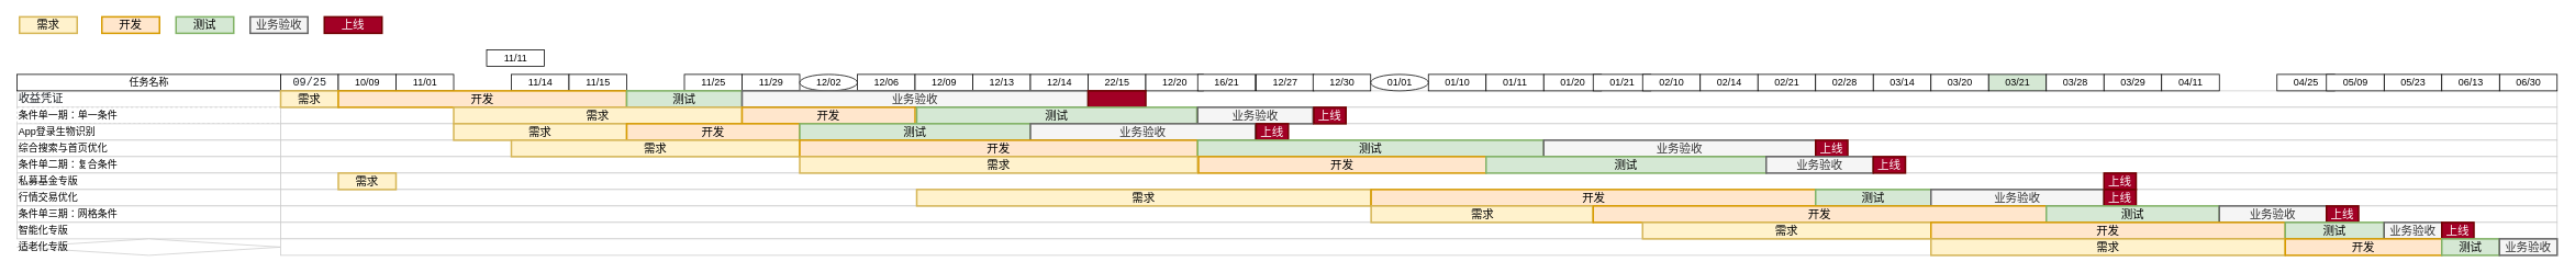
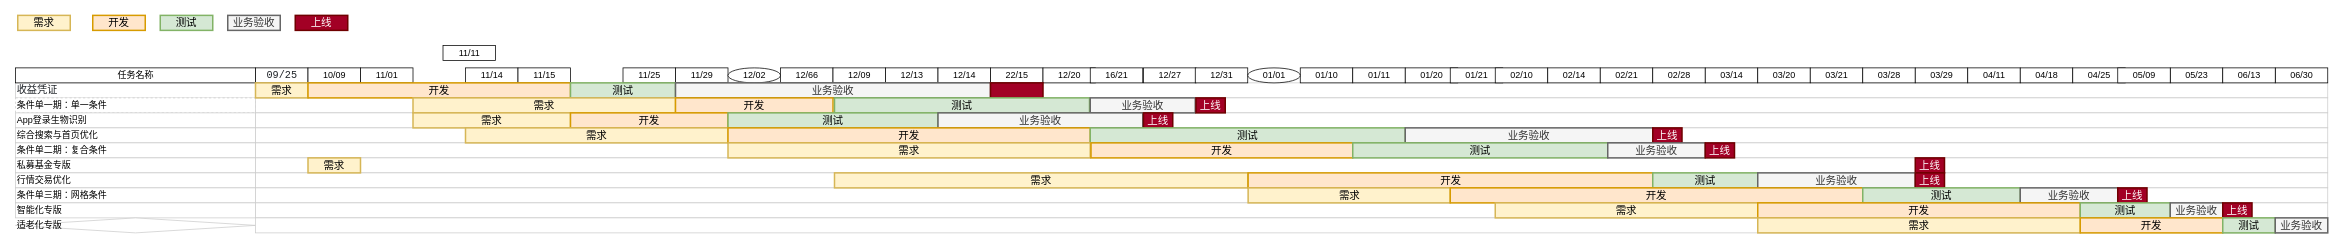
  <mxCell id="0" style=";html=1;" />
  <mxCell id="1" style=";html=1;" parent="0" />
  <mxCell id="2" value="&lt;pre style=&quot;background-color: var(--bgColor-muted); margin-top: 0px; margin-bottom: var(--base-size-16); overflow-wrap: normal; padding: var(--base-size-16); overflow: auto; line-height: 1.45; border-radius: 6px;&quot;&gt;&lt;font face=&quot;ui-monospace, SFMono-Regular, SF Mono, Menlo, Consolas, Liberation Mono, monospace&quot; color=&quot;#1f2328&quot;&gt;&lt;span style=&quot;font-size: 13.6px;&quot;&gt;收益凭证&lt;/span&gt;&lt;/font&gt;&lt;font face=&quot;var(--fontStack-monospace, ui-monospace, SFMono-Regular, SF Mono, Menlo, Consolas, Liberation Mono, monospace)&quot; color=&quot;#1f2328&quot;&gt;&lt;span style=&quot;font-size: 13.6px;&quot;&gt;&lt;br&gt;&lt;/span&gt;&lt;/font&gt;&lt;/pre&gt;" style="align=left;strokeColor=#CCCCCC;html=1;" parent="1" vertex="1"><mxGeometry x="20" y="110" width="320.0" height="20.0" as="geometry" /></mxCell>
  <mxCell id="3" value="条件单一期：单一条件" style="align=left;strokeColor=#CCCCCC;html=1;dashed=1;" parent="1" vertex="1"><mxGeometry x="20" y="130" width="320" height="20" as="geometry" /></mxCell>
  <mxCell id="4" value="App登录生物识别" style="align=left;strokeColor=#CCCCCC;html=1;" parent="1" vertex="1"><mxGeometry x="20" y="150" width="320.0" height="20" as="geometry" /></mxCell>
  <mxCell id="5" value="综合搜索与首页优化" style="align=left;strokeColor=#CCCCCC;html=1;" parent="1" vertex="1"><mxGeometry x="20" y="170" width="320.0" height="20" as="geometry" /></mxCell>
  <mxCell id="6" value="条件单二期：复合条件" style="align=left;strokeColor=#CCCCCC;html=1;" parent="1" vertex="1"><mxGeometry x="20" y="190" width="320.0" height="20" as="geometry" /></mxCell>
  <mxCell id="7" value="私募基金专版" style="align=left;strokeColor=#CCCCCC;html=1;" parent="1" vertex="1"><mxGeometry x="20" y="210" width="320.0" height="20" as="geometry" /></mxCell>
  <mxCell id="8" value="任务名称" style="strokeWidth=1;fontStyle=0;html=1;" parent="1" vertex="1"><mxGeometry x="20" y="90" width="320" height="20" as="geometry" /></mxCell>
  <mxCell id="9" value="行情交易优化" style="align=left;strokeColor=#CCCCCC;html=1;" parent="1" vertex="1"><mxGeometry x="20" y="230" width="320.0" height="20" as="geometry" /></mxCell>
  <mxCell id="10" value="条件单三期：网格条件" style="align=left;strokeColor=#CCCCCC;html=1;" parent="1" vertex="1"><mxGeometry x="20" y="250" width="320.0" height="20" as="geometry" /></mxCell>
  <mxCell id="11" value="" style="align=left;strokeColor=#CCCCCC;html=1;" parent="1" vertex="1"><mxGeometry x="340" y="110" width="2763" height="20" as="geometry" /></mxCell>
  <mxCell id="12" value="&lt;pre style=&quot;text-align: left; background-color: var(--bgColor-muted); font-family: var(--fontStack-monospace, ui-monospace, SFMono-Regular, SF Mono, Menlo, Consolas, Liberation Mono, monospace); font-size: 13.6px; margin-top: 0px; margin-bottom: var(--base-size-16); overflow-wrap: normal; padding: var(--base-size-16); overflow: auto; line-height: 1.45; color: rgb(31, 35, 40); border-radius: 6px;&quot;&gt;&lt;code style=&quot;font-family: var(--fontStack-monospace, ui-monospace, SFMono-Regular, SF Mono, Menlo, Consolas, Liberation Mono, monospace); font-size: 13.6px; padding: 0px; margin: 0px; background: transparent; border-radius: 6px; word-break: normal; border: 0px; display: inline; overflow: visible; line-height: inherit; overflow-wrap: normal;&quot;&gt;09/25&lt;/code&gt;&lt;/pre&gt;" style="strokeWidth=1;fontStyle=0;html=1;" parent="1" vertex="1"><mxGeometry x="340" y="90" width="70" height="20" as="geometry" /></mxCell>
  <mxCell id="13" value="10/09" style="strokeWidth=1;fontStyle=0;html=1;" parent="1" vertex="1"><mxGeometry x="410" y="90" width="70" height="20" as="geometry" /></mxCell>
  <mxCell id="14" value="11/01" style="strokeWidth=1;fontStyle=0;html=1;" parent="1" vertex="1"><mxGeometry x="480" y="90" width="70" height="20" as="geometry" /></mxCell>
  <mxCell id="15" value="11/11" style="strokeWidth=1;fontStyle=0;html=1;" parent="1" vertex="1"><mxGeometry x="590" y="60" width="70" height="20" as="geometry" /></mxCell>
  <mxCell id="16" value="11/14" style="strokeWidth=1;fontStyle=0;html=1;" parent="1" vertex="1"><mxGeometry x="620" y="90" width="70" height="20" as="geometry" /></mxCell>
  <mxCell id="17" value="11/15" style="strokeWidth=1;fontStyle=0;html=1;" parent="1" vertex="1"><mxGeometry x="690" y="90" width="70" height="20" as="geometry" /></mxCell>
  <mxCell id="18" value="11/25" style="strokeWidth=1;fontStyle=0;html=1;" parent="1" vertex="1"><mxGeometry x="830" y="90" width="70" height="20" as="geometry" /></mxCell>
  <mxCell id="19" value="11/29" style="strokeWidth=1;fontStyle=0;html=1;" parent="1" vertex="1"><mxGeometry x="900" y="90" width="70" height="20" as="geometry" /></mxCell>
  <mxCell id="20" value="12/02" style="ellipse;strokeWidth=1;fontStyle=0;html=1;" parent="1" vertex="1"><mxGeometry x="970" y="90" width="70" height="20" as="geometry" /></mxCell>
- <mxCell id="21" value="12/06" style="strokeWidth=1;fontStyle=0;html=1;" parent="1" vertex="1"><mxGeometry x="1040" y="90" width="70" height="20" as="geometry" /></mxCell>
+ <mxCell id="21" value="12/66" style="strokeWidth=1;fontStyle=0;html=1;" parent="1" vertex="1"><mxGeometry x="1040" y="90" width="70" height="20" as="geometry" /></mxCell>
  <mxCell id="22" value="12/09" style="strokeWidth=1;fontStyle=0;html=1;" parent="1" vertex="1"><mxGeometry x="1110" y="90" width="70" height="20" as="geometry" /></mxCell>
  <mxCell id="23" value="" style="align=left;strokeColor=#CCCCCC;html=1;" parent="1" vertex="1"><mxGeometry x="340" y="130" width="2763" height="20" as="geometry" /></mxCell>
  <mxCell id="24" value="" style="align=left;strokeColor=#CCCCCC;html=1;" parent="1" vertex="1"><mxGeometry x="340" y="150" width="2763" height="20" as="geometry" /></mxCell>
  <mxCell id="25" value="" style="align=left;strokeColor=#CCCCCC;html=1;" parent="1" vertex="1"><mxGeometry x="340" y="170" width="2763" height="20" as="geometry" /></mxCell>
  <mxCell id="26" value="" style="align=left;strokeColor=#CCCCCC;html=1;" parent="1" vertex="1"><mxGeometry x="340" y="190" width="2763" height="20" as="geometry" /></mxCell>
  <mxCell id="27" value="" style="align=left;strokeColor=#CCCCCC;html=1;" parent="1" vertex="1"><mxGeometry x="340" y="210" width="2763" height="20" as="geometry" /></mxCell>
  <mxCell id="28" value="" style="align=left;strokeColor=#CCCCCC;html=1;" parent="1" vertex="1"><mxGeometry x="340" y="230" width="2763" height="20" as="geometry" /></mxCell>
  <mxCell id="29" value="" style="align=left;strokeColor=#CCCCCC;html=1;" parent="1" vertex="1"><mxGeometry x="340" y="250" width="2763" height="20" as="geometry" /></mxCell>
  <mxCell id="30" value="需求" style="whiteSpace=wrap;html=1;strokeWidth=2;fillColor=#fff2cc;fontSize=14;align=center;strokeColor=#d6b656;" parent="1" vertex="1"><mxGeometry x="340" y="110" width="70" height="20" as="geometry" /></mxCell>
  <mxCell id="31" value="智能化专版" style="align=left;strokeColor=#CCCCCC;html=1;" vertex="1" parent="1"><mxGeometry x="20" y="270" width="320.0" height="20" as="geometry" /></mxCell>
  <mxCell id="32" value="" style="align=left;strokeColor=#CCCCCC;html=1;" vertex="1" parent="1"><mxGeometry x="340" y="270" width="2763" height="20" as="geometry" /></mxCell>
  <mxCell id="33" value="适老化专版" style="rhombus;align=left;strokeColor=#CCCCCC;html=1;" vertex="1" parent="1"><mxGeometry x="20" y="290" width="320.0" height="20" as="geometry" /></mxCell>
  <mxCell id="34" value="" style="align=left;strokeColor=#CCCCCC;html=1;" vertex="1" parent="1"><mxGeometry x="340" y="290" width="2763" height="20" as="geometry" /></mxCell>
  <mxCell id="35" value="12/13" style="strokeWidth=1;fontStyle=0;html=1;" vertex="1" parent="1"><mxGeometry x="1180" y="90" width="70" height="20" as="geometry" /></mxCell>
  <mxCell id="36" value="12/14" style="strokeWidth=1;fontStyle=0;html=1;" vertex="1" parent="1"><mxGeometry x="1250" y="90" width="70" height="20" as="geometry" /></mxCell>
  <mxCell id="37" value="22/15" style="strokeWidth=1;fontStyle=0;html=1;" vertex="1" parent="1"><mxGeometry x="1320" y="90" width="70" height="20" as="geometry" /></mxCell>
  <mxCell id="38" value="12/20" style="strokeWidth=1;fontStyle=0;html=1;" vertex="1" parent="1"><mxGeometry x="1390" y="90" width="70" height="20" as="geometry" /></mxCell>
  <mxCell id="39" value="16/21" style="strokeWidth=1;fontStyle=0;html=1;" vertex="1" parent="1"><mxGeometry x="1453" y="90" width="70" height="20" as="geometry" /></mxCell>
  <mxCell id="40" value="12/27" style="strokeWidth=1;fontStyle=0;html=1;" vertex="1" parent="1"><mxGeometry x="1524" y="90" width="70" height="20" as="geometry" /></mxCell>
- <mxCell id="41" value="12/30" style="strokeWidth=1;fontStyle=0;html=1;" vertex="1" parent="1"><mxGeometry x="1593" y="90" width="70" height="20" as="geometry" /></mxCell>
+ <mxCell id="41" value="12/31" style="strokeWidth=1;fontStyle=0;html=1;" vertex="1" parent="1"><mxGeometry x="1593" y="90" width="70" height="20" as="geometry" /></mxCell>
  <mxCell id="42" value="01/10" style="strokeWidth=1;fontStyle=0;html=1;" vertex="1" parent="1"><mxGeometry x="1733" y="90" width="70" height="20" as="geometry" /></mxCell>
  <mxCell id="43" value="01/01" style="ellipse;strokeWidth=1;fontStyle=0;html=1;" vertex="1" parent="1"><mxGeometry x="1663" y="90" width="70" height="20" as="geometry" /></mxCell>
  <mxCell id="44" value="01/11" style="strokeWidth=1;fontStyle=0;html=1;" vertex="1" parent="1"><mxGeometry x="1803" y="90" width="70" height="20" as="geometry" /></mxCell>
  <mxCell id="45" value="01/20" style="strokeWidth=1;fontStyle=0;html=1;" vertex="1" parent="1"><mxGeometry x="1873" y="90" width="70" height="20" as="geometry" /></mxCell>
  <mxCell id="46" value="01/21" style="strokeWidth=1;fontStyle=0;html=1;" vertex="1" parent="1"><mxGeometry x="1933" y="90" width="70" height="20" as="geometry" /></mxCell>
  <mxCell id="47" value="02/10" style="strokeWidth=1;fontStyle=0;html=1;" vertex="1" parent="1"><mxGeometry x="1993" y="90" width="70" height="20" as="geometry" /></mxCell>
  <mxCell id="48" value="02/14" style="strokeWidth=1;fontStyle=0;html=1;" vertex="1" parent="1"><mxGeometry x="2063" y="90" width="70" height="20" as="geometry" /></mxCell>
  <mxCell id="49" value="02/21" style="strokeWidth=1;fontStyle=0;html=1;" vertex="1" parent="1"><mxGeometry x="2133" y="90" width="70" height="20" as="geometry" /></mxCell>
  <mxCell id="50" value="02/28" style="strokeWidth=1;fontStyle=0;html=1;" vertex="1" parent="1"><mxGeometry x="2203" y="90" width="70" height="20" as="geometry" /></mxCell>
  <mxCell id="51" value="03/14" style="strokeWidth=1;fontStyle=0;html=1;" vertex="1" parent="1"><mxGeometry x="2273" y="90" width="70" height="20" as="geometry" /></mxCell>
  <mxCell id="52" value="03/20" style="strokeWidth=1;fontStyle=0;html=1;" vertex="1" parent="1"><mxGeometry x="2343" y="90" width="70" height="20" as="geometry" /></mxCell>
- <mxCell id="53" value="03/21" style="strokeWidth=1;fontStyle=0;html=1;fillColor=#d5e8d4;" vertex="1" parent="1"><mxGeometry x="2413" y="90" width="70" height="20" as="geometry" /></mxCell>
+ <mxCell id="53" value="03/21" style="strokeWidth=1;fontStyle=0;html=1;" vertex="1" parent="1"><mxGeometry x="2413" y="90" width="70" height="20" as="geometry" /></mxCell>
  <mxCell id="54" value="03/28" style="strokeWidth=1;fontStyle=0;html=1;" vertex="1" parent="1"><mxGeometry x="2483" y="90" width="70" height="20" as="geometry" /></mxCell>
  <mxCell id="55" value="03/29" style="strokeWidth=1;fontStyle=0;html=1;" vertex="1" parent="1"><mxGeometry x="2553" y="90" width="70" height="20" as="geometry" /></mxCell>
  <mxCell id="56" value="04/11" style="strokeWidth=1;fontStyle=0;html=1;" vertex="1" parent="1"><mxGeometry x="2623" y="90" width="70" height="20" as="geometry" /></mxCell>
+ <mxCell id="57" value="04/18" style="strokeWidth=1;fontStyle=0;html=1;" vertex="1" parent="1"><mxGeometry x="2693" y="90" width="70" height="20" as="geometry" /></mxCell>
  <mxCell id="58" value="04/25" style="strokeWidth=1;fontStyle=0;html=1;" vertex="1" parent="1"><mxGeometry x="2763" y="90" width="70" height="20" as="geometry" /></mxCell>
  <mxCell id="59" value="05/23" style="strokeWidth=1;fontStyle=0;html=1;" vertex="1" parent="1"><mxGeometry x="2893" y="90" width="70" height="20" as="geometry" /></mxCell>
  <mxCell id="60" value="05/09" style="strokeWidth=1;fontStyle=0;html=1;" vertex="1" parent="1"><mxGeometry x="2823" y="90" width="70" height="20" as="geometry" /></mxCell>
  <mxCell id="61" value="06/30" style="strokeWidth=1;fontStyle=0;html=1;" vertex="1" parent="1"><mxGeometry x="3033" y="90" width="70" height="20" as="geometry" /></mxCell>
  <mxCell id="62" value="06/13" style="strokeWidth=1;fontStyle=0;html=1;" vertex="1" parent="1"><mxGeometry x="2963" y="90" width="70" height="20" as="geometry" /></mxCell>
  <mxCell id="63" value="开发" style="whiteSpace=wrap;html=1;strokeWidth=2;fillColor=#ffe6cc;fontSize=14;align=center;strokeColor=#d79b00;" vertex="1" parent="1"><mxGeometry x="410" y="110" width="350" height="20" as="geometry" /></mxCell>
  <mxCell id="64" value="测试" style="whiteSpace=wrap;html=1;strokeWidth=2;fillColor=#d5e8d4;fontSize=14;align=center;strokeColor=#82b366;" vertex="1" parent="1"><mxGeometry x="760" y="110" width="140" height="20" as="geometry" /></mxCell>
  <mxCell id="65" value="业务验收" style="whiteSpace=wrap;html=1;strokeWidth=2;fillColor=#f5f5f5;fontSize=14;align=center;strokeColor=#666666;fontColor=#333333;" vertex="1" parent="1"><mxGeometry x="900" y="110" width="420" height="20" as="geometry" /></mxCell>
  <mxCell id="66" value="" style="whiteSpace=wrap;html=1;strokeWidth=2;fillColor=#a20025;fontSize=14;align=center;strokeColor=#6F0000;fontColor=#ffffff;" vertex="1" parent="1"><mxGeometry x="1320" y="110" width="70" height="20" as="geometry" /></mxCell>
  <mxCell id="67" value="需求" style="whiteSpace=wrap;html=1;strokeWidth=2;fillColor=#fff2cc;fontSize=14;align=center;strokeColor=#d6b656;" vertex="1" parent="1"><mxGeometry x="23" y="20" width="70" height="20" as="geometry" /></mxCell>
  <mxCell id="68" value="开发" style="whiteSpace=wrap;html=1;strokeWidth=2;fillColor=#ffe6cc;fontSize=14;align=center;strokeColor=#d79b00;" vertex="1" parent="1"><mxGeometry x="123" y="20" width="70" height="20" as="geometry" /></mxCell>
  <mxCell id="69" value="测试" style="whiteSpace=wrap;html=1;strokeWidth=2;fillColor=#d5e8d4;fontSize=14;align=center;strokeColor=#82b366;" vertex="1" parent="1"><mxGeometry x="213" y="20" width="70" height="20" as="geometry" /></mxCell>
  <mxCell id="70" value="业务验收" style="whiteSpace=wrap;html=1;strokeWidth=2;fillColor=#f5f5f5;fontSize=14;align=center;strokeColor=#666666;fontColor=#333333;" vertex="1" parent="1"><mxGeometry x="303" y="20" width="70" height="20" as="geometry" /></mxCell>
  <mxCell id="71" value="上线" style="whiteSpace=wrap;html=1;strokeWidth=2;fillColor=#a20025;fontSize=14;align=center;strokeColor=#6F0000;fontColor=#ffffff;" vertex="1" parent="1"><mxGeometry x="393" y="20" width="70" height="20" as="geometry" /></mxCell>
  <mxCell id="72" value="需求" style="whiteSpace=wrap;html=1;strokeWidth=2;fillColor=#fff2cc;fontSize=14;align=center;strokeColor=#d6b656;" vertex="1" parent="1"><mxGeometry x="550" y="130" width="350" height="20" as="geometry" /></mxCell>
  <mxCell id="73" value="开发" style="whiteSpace=wrap;html=1;strokeWidth=2;fillColor=#ffe6cc;fontSize=14;align=center;strokeColor=#d79b00;" vertex="1" parent="1"><mxGeometry x="900" y="130" width="210" height="20" as="geometry" /></mxCell>
  <mxCell id="74" value="测试" style="whiteSpace=wrap;html=1;strokeWidth=2;fillColor=#d5e8d4;fontSize=14;align=center;strokeColor=#82b366;" vertex="1" parent="1"><mxGeometry x="1112" y="130" width="340" height="20" as="geometry" /></mxCell>
  <mxCell id="75" value="业务验收" style="whiteSpace=wrap;html=1;strokeWidth=2;fillColor=#f5f5f5;fontSize=14;align=center;strokeColor=#666666;fontColor=#333333;" vertex="1" parent="1"><mxGeometry x="1453" y="130" width="140" height="20" as="geometry" /></mxCell>
  <mxCell id="76" value="上线" style="whiteSpace=wrap;html=1;strokeWidth=2;fillColor=#a20025;fontSize=14;align=center;strokeColor=#6F0000;fontColor=#ffffff;" vertex="1" parent="1"><mxGeometry x="1594" y="130" width="39" height="20" as="geometry" /></mxCell>
  <mxCell id="77" value="需求" style="whiteSpace=wrap;html=1;strokeWidth=2;fillColor=#fff2cc;fontSize=14;align=center;strokeColor=#d6b656;" vertex="1" parent="1"><mxGeometry x="550" y="150" width="210" height="20" as="geometry" /></mxCell>
  <mxCell id="78" value="开发" style="whiteSpace=wrap;html=1;strokeWidth=2;fillColor=#ffe6cc;fontSize=14;align=center;strokeColor=#d79b00;" vertex="1" parent="1"><mxGeometry x="760" y="150" width="210" height="20" as="geometry" /></mxCell>
  <mxCell id="79" value="测试" style="whiteSpace=wrap;html=1;strokeWidth=2;fillColor=#d5e8d4;fontSize=14;align=center;strokeColor=#82b366;" vertex="1" parent="1"><mxGeometry x="970" y="150" width="280" height="20" as="geometry" /></mxCell>
  <mxCell id="80" value="业务验收" style="whiteSpace=wrap;html=1;strokeWidth=2;fillColor=#f5f5f5;fontSize=14;align=center;strokeColor=#666666;fontColor=#333333;" vertex="1" parent="1"><mxGeometry x="1250" y="150" width="273" height="20" as="geometry" /></mxCell>
  <mxCell id="81" value="上线" style="whiteSpace=wrap;html=1;strokeWidth=2;fillColor=#a20025;fontSize=14;align=center;strokeColor=#6F0000;fontColor=#ffffff;" vertex="1" parent="1"><mxGeometry x="1524" y="150" width="39" height="20" as="geometry" /></mxCell>
  <mxCell id="82" value="需求" style="whiteSpace=wrap;html=1;strokeWidth=2;fillColor=#fff2cc;fontSize=14;align=center;strokeColor=#d6b656;" vertex="1" parent="1"><mxGeometry x="620" y="170" width="350" height="20" as="geometry" /></mxCell>
  <mxCell id="83" value="开发" style="whiteSpace=wrap;html=1;strokeWidth=2;fillColor=#ffe6cc;fontSize=14;align=center;strokeColor=#d79b00;" vertex="1" parent="1"><mxGeometry x="970" y="170" width="483" height="20" as="geometry" /></mxCell>
  <mxCell id="84" value="测试" style="whiteSpace=wrap;html=1;strokeWidth=2;fillColor=#d5e8d4;fontSize=14;align=center;strokeColor=#82b366;" vertex="1" parent="1"><mxGeometry x="1453" y="170" width="420" height="20" as="geometry" /></mxCell>
  <mxCell id="85" value="业务验收" style="whiteSpace=wrap;html=1;strokeWidth=2;fillColor=#f5f5f5;fontSize=14;align=center;strokeColor=#666666;fontColor=#333333;" vertex="1" parent="1"><mxGeometry x="1873" y="170" width="330" height="20" as="geometry" /></mxCell>
  <mxCell id="86" value="上线" style="whiteSpace=wrap;html=1;strokeWidth=2;fillColor=#a20025;fontSize=14;align=center;strokeColor=#6F0000;fontColor=#ffffff;" vertex="1" parent="1"><mxGeometry x="2203" y="170" width="39" height="20" as="geometry" /></mxCell>
  <mxCell id="87" value="需求" style="whiteSpace=wrap;html=1;strokeWidth=2;fillColor=#fff2cc;fontSize=14;align=center;strokeColor=#d6b656;" vertex="1" parent="1"><mxGeometry x="970" y="190" width="483" height="20" as="geometry" /></mxCell>
  <mxCell id="88" value="开发" style="whiteSpace=wrap;html=1;strokeWidth=2;fillColor=#ffe6cc;fontSize=14;align=center;strokeColor=#d79b00;" vertex="1" parent="1"><mxGeometry x="1454" y="190" width="349" height="20" as="geometry" /></mxCell>
  <mxCell id="89" value="测试" style="whiteSpace=wrap;html=1;strokeWidth=2;fillColor=#d5e8d4;fontSize=14;align=center;strokeColor=#82b366;" vertex="1" parent="1"><mxGeometry x="1803" y="190" width="340" height="20" as="geometry" /></mxCell>
  <mxCell id="90" value="业务验收" style="whiteSpace=wrap;html=1;strokeWidth=2;fillColor=#f5f5f5;fontSize=14;align=center;strokeColor=#666666;fontColor=#333333;" vertex="1" parent="1"><mxGeometry x="2143" y="190" width="130" height="20" as="geometry" /></mxCell>
  <mxCell id="91" value="上线" style="whiteSpace=wrap;html=1;strokeWidth=2;fillColor=#a20025;fontSize=14;align=center;strokeColor=#6F0000;fontColor=#ffffff;" vertex="1" parent="1"><mxGeometry x="2273" y="190" width="39" height="20" as="geometry" /></mxCell>
  <mxCell id="92" value="需求" style="whiteSpace=wrap;html=1;strokeWidth=2;fillColor=#fff2cc;fontSize=14;align=center;strokeColor=#d6b656;" vertex="1" parent="1"><mxGeometry x="410" y="210" width="70" height="20" as="geometry" /></mxCell>
  <mxCell id="93" value="上线" style="whiteSpace=wrap;html=1;strokeWidth=2;fillColor=#a20025;fontSize=14;align=center;strokeColor=#6F0000;fontColor=#ffffff;" vertex="1" parent="1"><mxGeometry x="2553" y="210" width="39" height="20" as="geometry" /></mxCell>
  <mxCell id="94" value="需求" style="whiteSpace=wrap;html=1;strokeWidth=2;fillColor=#fff2cc;fontSize=14;align=center;strokeColor=#d6b656;" vertex="1" parent="1"><mxGeometry x="1112" y="230" width="551" height="20" as="geometry" /></mxCell>
  <mxCell id="95" value="开发" style="whiteSpace=wrap;html=1;strokeWidth=2;fillColor=#ffe6cc;fontSize=14;align=center;strokeColor=#d79b00;" vertex="1" parent="1"><mxGeometry x="1663.5" y="230" width="539.5" height="20" as="geometry" /></mxCell>
  <mxCell id="96" value="测试" style="whiteSpace=wrap;html=1;strokeWidth=2;fillColor=#d5e8d4;fontSize=14;align=center;strokeColor=#82b366;" vertex="1" parent="1"><mxGeometry x="2203" y="230" width="140" height="20" as="geometry" /></mxCell>
  <mxCell id="97" value="业务验收" style="whiteSpace=wrap;html=1;strokeWidth=2;fillColor=#f5f5f5;fontSize=14;align=center;strokeColor=#666666;fontColor=#333333;" vertex="1" parent="1"><mxGeometry x="2343" y="230" width="210" height="20" as="geometry" /></mxCell>
  <mxCell id="98" value="上线" style="whiteSpace=wrap;html=1;strokeWidth=2;fillColor=#a20025;fontSize=14;align=center;strokeColor=#6F0000;fontColor=#ffffff;" vertex="1" parent="1"><mxGeometry x="2553" y="230" width="39" height="20" as="geometry" /></mxCell>
  <mxCell id="99" value="需求" style="whiteSpace=wrap;html=1;strokeWidth=2;fillColor=#fff2cc;fontSize=14;align=center;strokeColor=#d6b656;" vertex="1" parent="1"><mxGeometry x="1663.5" y="250" width="269.5" height="20" as="geometry" /></mxCell>
  <mxCell id="100" value="开发" style="whiteSpace=wrap;html=1;strokeWidth=2;fillColor=#ffe6cc;fontSize=14;align=center;strokeColor=#d79b00;" vertex="1" parent="1"><mxGeometry x="1933" y="250" width="550" height="20" as="geometry" /></mxCell>
  <mxCell id="101" value="测试" style="whiteSpace=wrap;html=1;strokeWidth=2;fillColor=#d5e8d4;fontSize=14;align=center;strokeColor=#82b366;" vertex="1" parent="1"><mxGeometry x="2483" y="250" width="210" height="20" as="geometry" /></mxCell>
  <mxCell id="102" value="业务验收" style="whiteSpace=wrap;html=1;strokeWidth=2;fillColor=#f5f5f5;fontSize=14;align=center;strokeColor=#666666;fontColor=#333333;" vertex="1" parent="1"><mxGeometry x="2693" y="250" width="130" height="20" as="geometry" /></mxCell>
  <mxCell id="103" value="上线" style="whiteSpace=wrap;html=1;strokeWidth=2;fillColor=#a20025;fontSize=14;align=center;strokeColor=#6F0000;fontColor=#ffffff;" vertex="1" parent="1"><mxGeometry x="2823" y="250" width="39" height="20" as="geometry" /></mxCell>
  <mxCell id="104" value="需求" style="whiteSpace=wrap;html=1;strokeWidth=2;fillColor=#fff2cc;fontSize=14;align=center;strokeColor=#d6b656;" vertex="1" parent="1"><mxGeometry x="1993" y="270" width="350" height="20" as="geometry" /></mxCell>
  <mxCell id="105" value="开发" style="whiteSpace=wrap;html=1;strokeWidth=2;fillColor=#ffe6cc;fontSize=14;align=center;strokeColor=#d79b00;" vertex="1" parent="1"><mxGeometry x="2343" y="270" width="430" height="20" as="geometry" /></mxCell>
  <mxCell id="106" value="测试" style="whiteSpace=wrap;html=1;strokeWidth=2;fillColor=#d5e8d4;fontSize=14;align=center;strokeColor=#82b366;" vertex="1" parent="1"><mxGeometry x="2773" y="270" width="120" height="20" as="geometry" /></mxCell>
  <mxCell id="107" value="业务验收" style="whiteSpace=wrap;html=1;strokeWidth=2;fillColor=#f5f5f5;fontSize=14;align=center;strokeColor=#666666;fontColor=#333333;" vertex="1" parent="1"><mxGeometry x="2893" y="270" width="70" height="20" as="geometry" /></mxCell>
  <mxCell id="108" value="上线" style="whiteSpace=wrap;html=1;strokeWidth=2;fillColor=#a20025;fontSize=14;align=center;strokeColor=#6F0000;fontColor=#ffffff;" vertex="1" parent="1"><mxGeometry x="2963" y="270" width="39" height="20" as="geometry" /></mxCell>
  <mxCell id="109" value="需求" style="whiteSpace=wrap;html=1;strokeWidth=2;fillColor=#fff2cc;fontSize=14;align=center;strokeColor=#d6b656;" vertex="1" parent="1"><mxGeometry x="2343" y="290" width="430" height="20" as="geometry" /></mxCell>
  <mxCell id="110" value="开发" style="whiteSpace=wrap;html=1;strokeWidth=2;fillColor=#ffe6cc;fontSize=14;align=center;strokeColor=#d79b00;" vertex="1" parent="1"><mxGeometry x="2773" y="290" width="190" height="20" as="geometry" /></mxCell>
  <mxCell id="111" value="测试" style="whiteSpace=wrap;html=1;strokeWidth=2;fillColor=#d5e8d4;fontSize=14;align=center;strokeColor=#82b366;" vertex="1" parent="1"><mxGeometry x="2963" y="290" width="70" height="20" as="geometry" /></mxCell>
  <mxCell id="112" value="业务验收" style="whiteSpace=wrap;html=1;strokeWidth=2;fillColor=#f5f5f5;fontSize=14;align=center;strokeColor=#666666;fontColor=#333333;" vertex="1" parent="1"><mxGeometry x="3033" y="290" width="70" height="20" as="geometry" /></mxCell>
